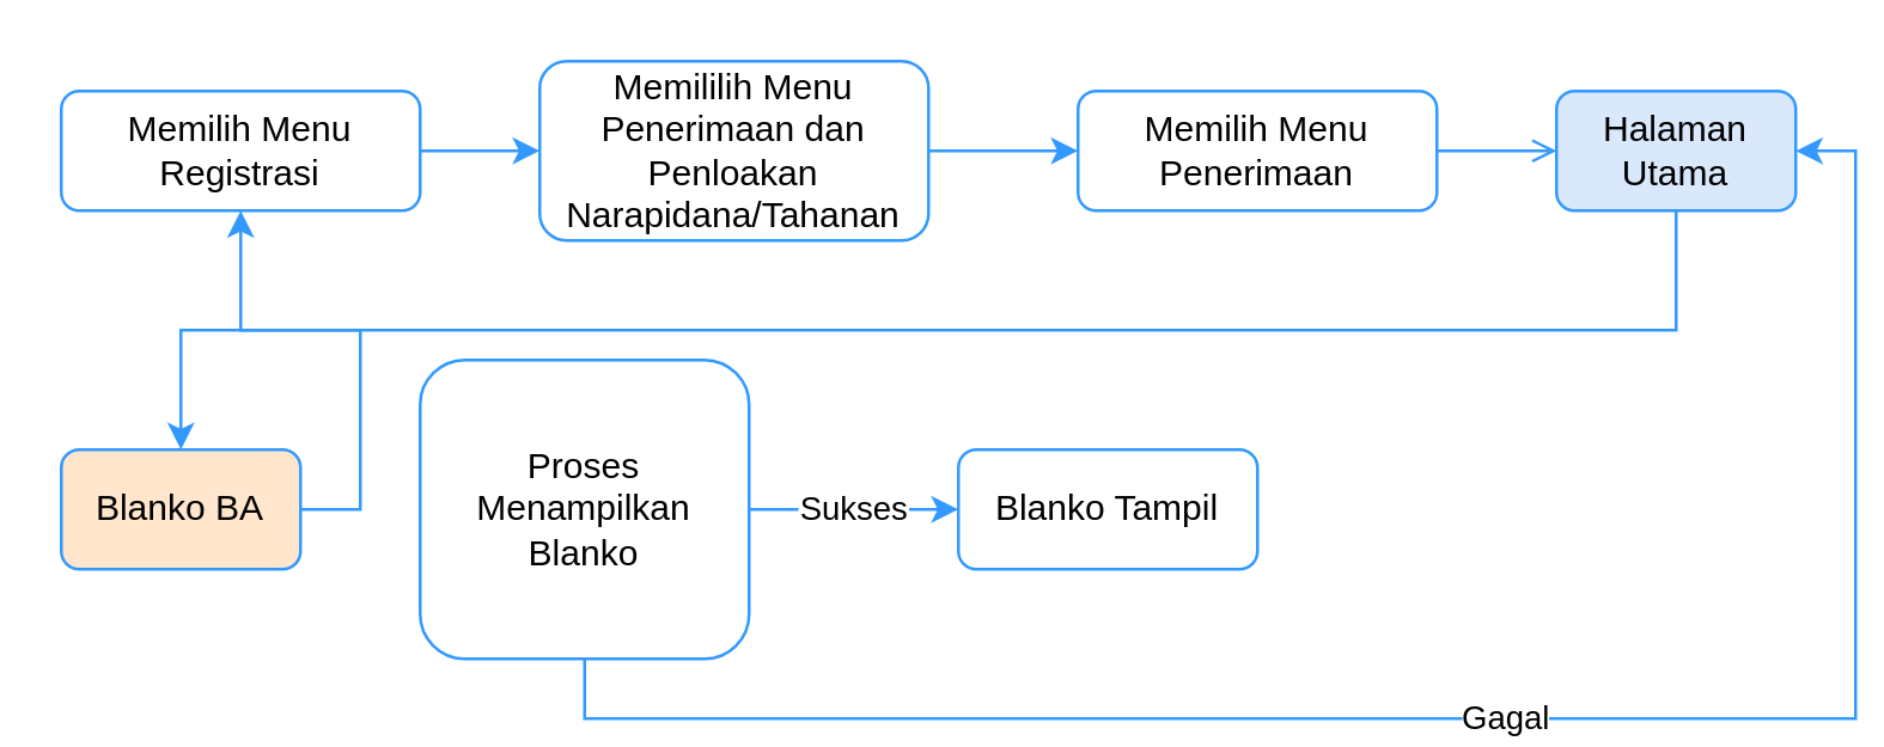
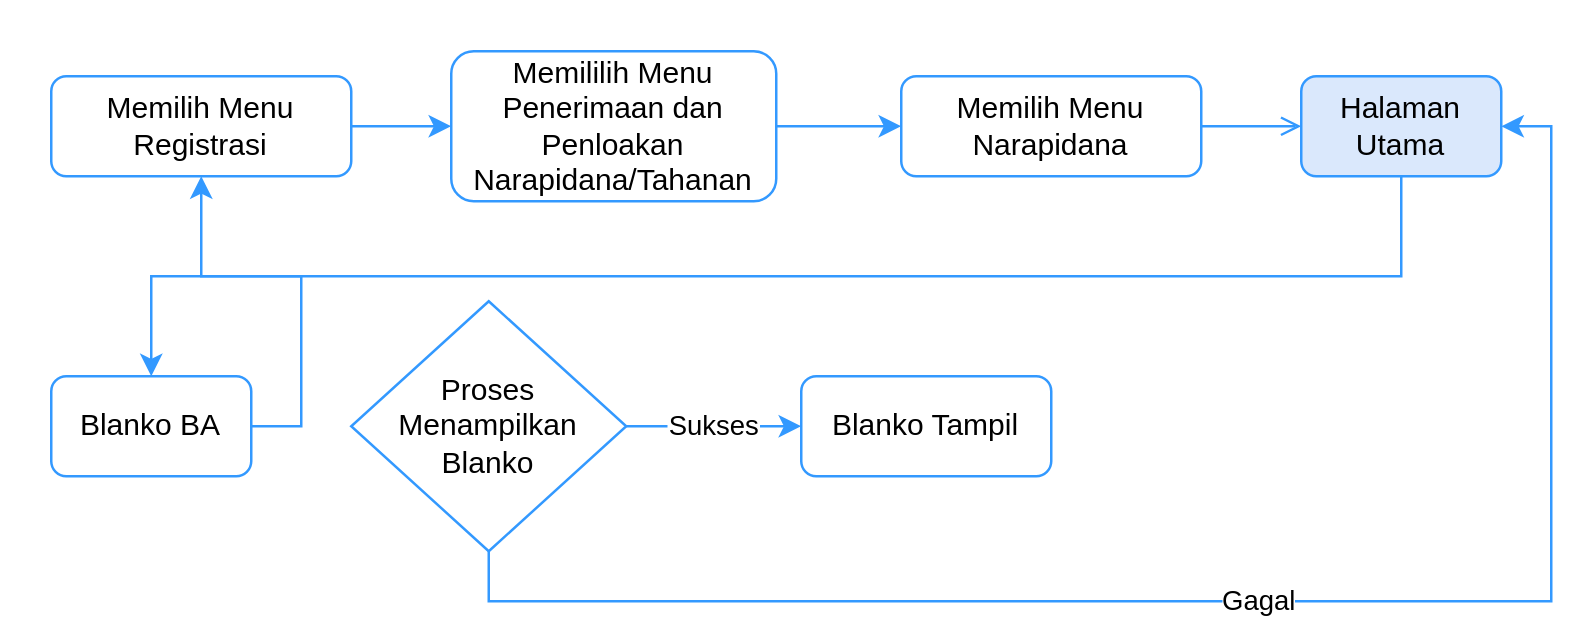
  <mxCell id="0" />
  <mxCell id="1" parent="0" />
  <mxCell id="2" style="edgeStyle=orthogonalEdgeStyle;rounded=0;orthogonalLoop=1;jettySize=auto;html=1;exitX=1;exitY=0.5;exitDx=0;exitDy=0;entryX=0;entryY=0.5;entryDx=0;entryDy=0;strokeColor=#3399FF;" edge="1" parent="1" source="3" target="5"><mxGeometry relative="1" as="geometry" /></mxCell>
  <mxCell id="3" value="Memilih Menu Registrasi" style="rounded=1;whiteSpace=wrap;html=1;strokeColor=#3399FF;" vertex="1" parent="1"><mxGeometry y="30" width="120" height="40" as="geometry" x="20" /></mxCell>
  <mxCell id="4" style="edgeStyle=orthogonalEdgeStyle;rounded=0;orthogonalLoop=1;jettySize=auto;html=1;exitX=1;exitY=0.5;exitDx=0;exitDy=0;strokeColor=#3399FF;" edge="1" parent="1" source="5" target="7"><mxGeometry relative="1" as="geometry" /></mxCell>
  <mxCell id="5" value="Memililih Menu Penerimaan dan Penloakan Narapidana/Tahanan" style="rounded=1;whiteSpace=wrap;html=1;strokeColor=#3399FF;" vertex="1" parent="1"><mxGeometry x="180" width="130" height="60" as="geometry" y="20" /></mxCell>
  <mxCell id="6" style="edgeStyle=orthogonalEdgeStyle;rounded=0;orthogonalLoop=1;jettySize=auto;html=1;exitX=1;exitY=0.5;exitDx=0;exitDy=0;strokeColor=#3399FF;endArrow=open;" edge="1" parent="1" source="7" target="9"><mxGeometry relative="1" as="geometry" /></mxCell>
- <mxCell id="7" value="Memilih Menu Penerimaan" style="rounded=1;whiteSpace=wrap;html=1;strokeColor=#3399FF;" vertex="1" parent="1"><mxGeometry x="360" y="30" width="120" height="40" as="geometry" /></mxCell>
+ <mxCell id="7" value="Memilih Menu Narapidana" style="rounded=1;whiteSpace=wrap;html=1;strokeColor=#3399FF;" vertex="1" parent="1"><mxGeometry x="360" y="30" width="120" height="40" as="geometry" /></mxCell>
  <mxCell id="8" style="edgeStyle=orthogonalEdgeStyle;rounded=0;orthogonalLoop=1;jettySize=auto;html=1;exitX=0.5;exitY=1;exitDx=0;exitDy=0;entryX=0.5;entryY=0;entryDx=0;entryDy=0;strokeColor=#3399FF;" edge="1" parent="1" source="9" target="11"><mxGeometry relative="1" as="geometry" /></mxCell>
  <mxCell id="9" value="Halaman Utama" style="rounded=1;whiteSpace=wrap;html=1;strokeColor=#3399FF;fillColor=#dae8fc;" vertex="1" parent="1"><mxGeometry x="520" y="30" width="80" height="40" as="geometry" /></mxCell>
  <mxCell id="10" style="edgeStyle=orthogonalEdgeStyle;rounded=0;orthogonalLoop=1;jettySize=auto;html=1;exitX=1;exitY=0.5;exitDx=0;exitDy=0;strokeColor=#3399FF;" edge="1" parent="1" source="11" target="3"><mxGeometry relative="1" as="geometry" /></mxCell>
- <mxCell id="11" value="Blanko BA" style="rounded=1;whiteSpace=wrap;html=1;strokeColor=#3399FF;fillColor=#ffe6cc;" vertex="1" parent="1"><mxGeometry y="150" width="80" height="40" as="geometry" x="20" /></mxCell>
+ <mxCell id="11" value="Blanko BA" style="rounded=1;whiteSpace=wrap;html=1;strokeColor=#3399FF;" vertex="1" parent="1"><mxGeometry y="150" width="80" height="40" as="geometry" x="20" /></mxCell>
  <mxCell id="12" value="Blanko Tampil" style="rounded=1;whiteSpace=wrap;html=1;strokeColor=#3399FF;" vertex="1" parent="1"><mxGeometry x="320" y="150" width="100" height="40" as="geometry" /></mxCell>
  <mxCell id="13" value="Sukses" style="edgeStyle=orthogonalEdgeStyle;rounded=0;orthogonalLoop=1;jettySize=auto;html=1;exitX=1;exitY=0.5;exitDx=0;exitDy=0;entryX=0;entryY=0.5;entryDx=0;entryDy=0;strokeColor=#3399FF;" edge="1" parent="1" source="15" target="12"><mxGeometry relative="1" as="geometry" /></mxCell>
  <mxCell id="14" value="Gagal" style="edgeStyle=orthogonalEdgeStyle;rounded=0;orthogonalLoop=1;jettySize=auto;html=1;exitX=0.5;exitY=1;exitDx=0;exitDy=0;entryX=1;entryY=0.5;entryDx=0;entryDy=0;strokeColor=#3399FF;" edge="1" parent="1" source="15" target="9"><mxGeometry relative="1" as="geometry" /></mxCell>
- <mxCell id="15" value="Proses&lt;br&gt;Menampilkan&lt;br&gt;Blanko" style="whiteSpace=wrap;html=1;strokeColor=#3399FF;rounded=1;" vertex="1" parent="1"><mxGeometry x="140" y="120" width="110" height="100" as="geometry" /></mxCell>
+ <mxCell id="15" value="Proses&lt;br&gt;Menampilkan&lt;br&gt;Blanko" style="rhombus;whiteSpace=wrap;html=1;strokeColor=#3399FF;" vertex="1" parent="1"><mxGeometry x="140" y="120" width="110" height="100" as="geometry" /></mxCell>
